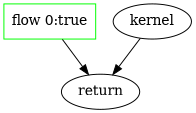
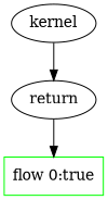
  digraph {
    n1 [color=green label="flow 0:true" shape=rectangle]
    return
    kernel
-   n1 -> return
+   return -> n1
    kernel -> return
  }
